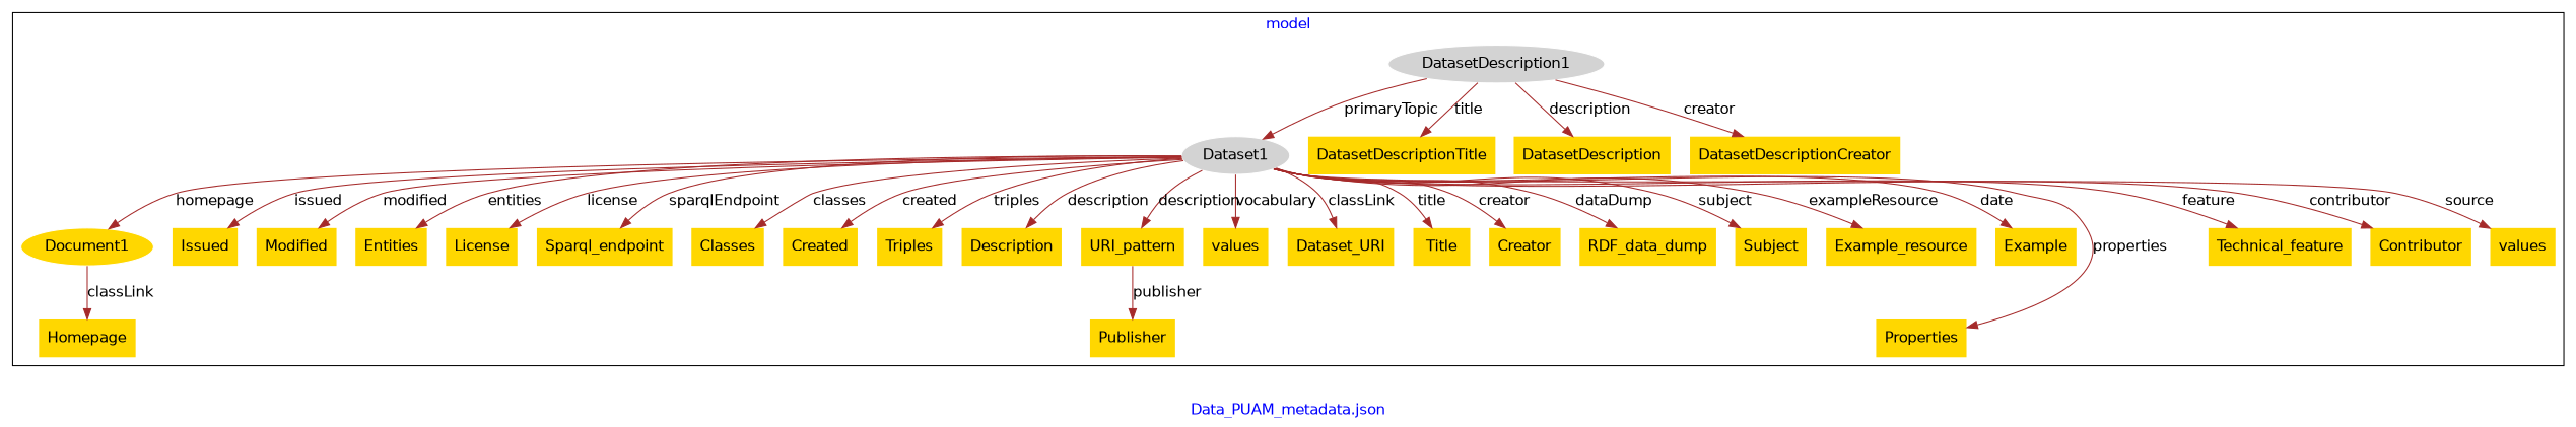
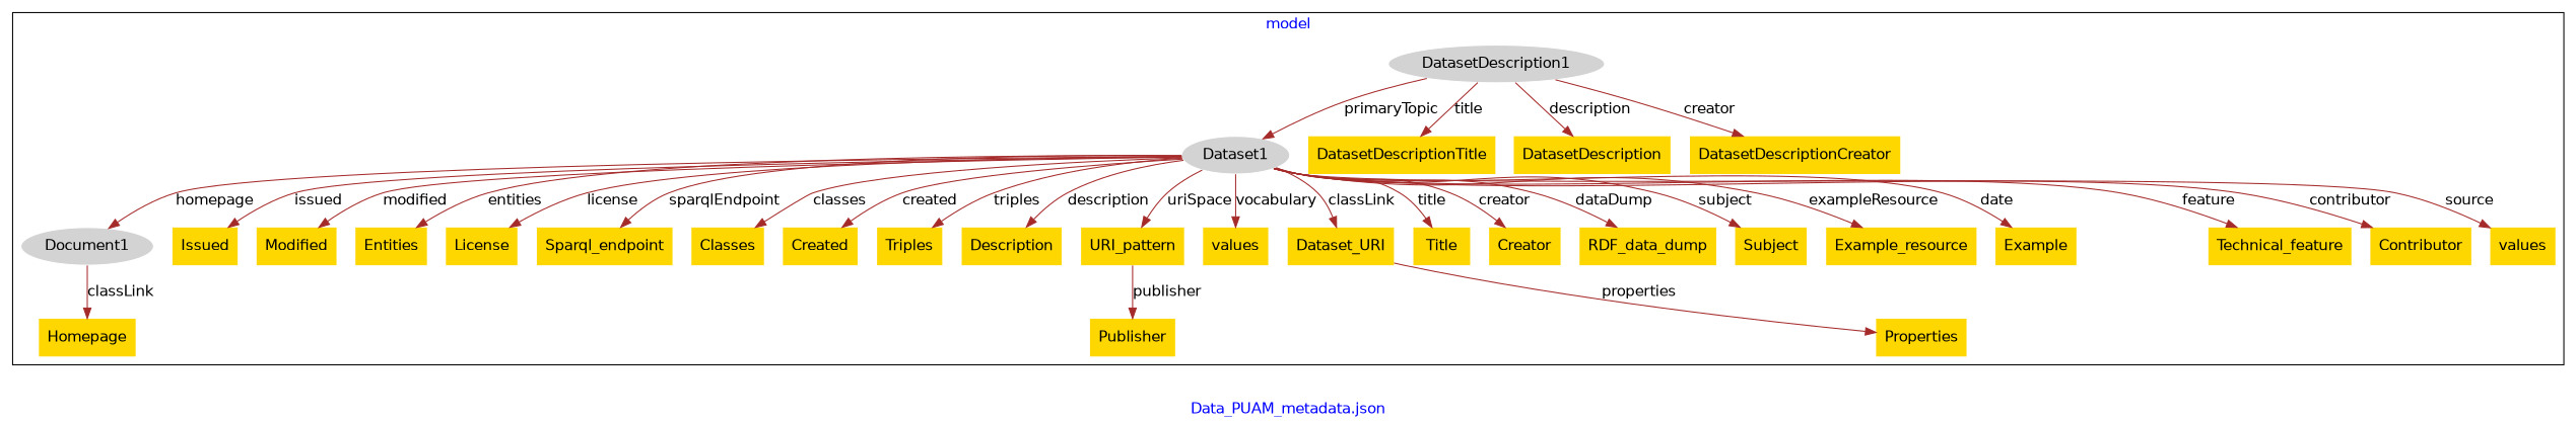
  digraph {
    fontcolor=blue
    fontname="DejaVu Sans"
    label="Data_PUAM_metadata.json"
    remincross=true
    node [fillcolor=gold fontname="DejaVu Sans" style=filled shape=plaintext]
    edge [color=brown fontcolor=black fontname="DejaVu Sans"]
    n1 [color=white fillcolor=lightgray label=Dataset1 shape=""]
-   n2 [color=white label=Document1 shape=""]
+   n2 [color=white fillcolor=lightgray label=Document1 shape=""]
    n3 [color=white fillcolor=lightgray label=DatasetDescription1 shape=""]
    n4 [label=Publisher]
    n5 [label=Issued]
    n6 [label=Modified]
    n7 [label=Entities]
    n8 [label=License]
    n9 [label=Sparql_endpoint]
    n10 [label=Classes]
    n11 [label=DatasetDescriptionTitle]
    n12 [label=Created]
    n13 [label=Homepage]
    n14 [label=Triples]
    n15 [label=Description]
    n16 [label=Dataset_URI]
    n17 [label=values]
    n18 [label=URI_pattern]
    n19 [label=Title]
    n20 [label=Creator]
    n21 [label=RDF_data_dump]
    n22 [label=Subject]
    n23 [label=Example_resource]
    n24 [label=DatasetDescription]
    n25 [label=Example]
    n26 [label=Properties]
    n27 [label=Technical_feature]
    n28 [label=Contributor]
    n29 [label=DatasetDescriptionCreator]
    n30 [label=values]
    subgraph cluster_1 {
      label=model
      n1
      n2
      n3
      n4
      n5
      n6
      n7
      n8
      n9
      n10
      n11
      n12
      n13
      n14
      n15
      n16
      n17
      n18
      n19
      n20
      n21
      n22
      n23
      n24
      n25
      n26
      n27
      n28
      n29
      n30
    }
    n1 -> n2 [label=homepage]
    n1 -> n5 [label=issued]
    n1 -> n6 [label=modified]
    n1 -> n7 [label=entities]
    n1 -> n8 [label=license]
    n1 -> n9 [label=sparqlEndpoint]
    n1 -> n10 [label=classes]
    n1 -> n12 [label=created]
    n1 -> n14 [label=triples]
    n1 -> n15 [label=description]
    n1 -> n16 [label=classLink]
    n1 -> n17 [label=vocabulary]
-   n1 -> n18 [label=description]
+   n1 -> n18 [label=uriSpace]
    n1 -> n19 [label=title]
    n1 -> n20 [label=creator]
    n1 -> n21 [label=dataDump]
    n1 -> n22 [label=subject]
    n1 -> n23 [label=exampleResource]
    n1 -> n25 [label=date]
-   n1 -> n26 [label=properties]
+   n16 -> n26 [label=properties]
    n1 -> n27 [label=feature]
    n1 -> n28 [label=contributor]
    n1 -> n30 [label=source]
    n2 -> n13 [label=classLink]
    n3 -> n1 [label=primaryTopic]
    n3 -> n11 [label=title]
    n3 -> n24 [label=description]
    n3 -> n29 [label=creator]
    n18 -> n4 [label=publisher]
  }
